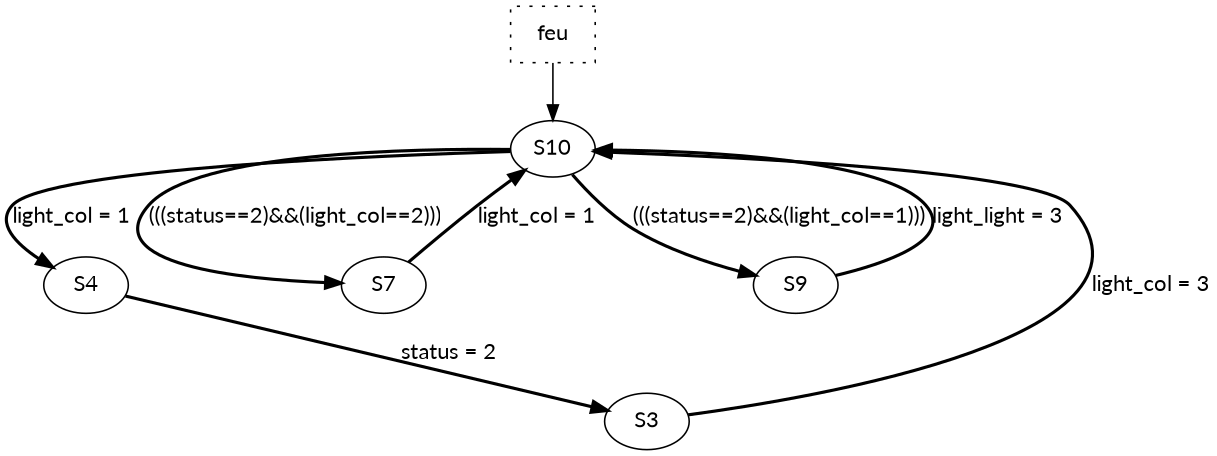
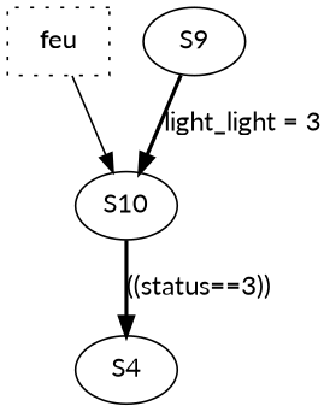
  digraph {
    fontname=Lato
    node [fontname=Lato]
    edge [fontname=Lato color=black style=bold]
    n1 [label=feu shape=box style=dotted]
    S10
    n3 [label=S4]
-   S7
    S9
-   S3
    n1 -> S10 [color="" style=""]
-   S10 -> n3 [label="light_col = 1"]
-   S10 -> S7 [label="(((status==2)&&(light_col==2)))"]
-   S10 -> S9 [label="(((status==2)&&(light_col==1)))"]
-   n3 -> S3 [label="status = 2"]
-   S7 -> S10 [label="light_col = 1"]
+   S10 -> n3 [label="((status==3))"]
    S9 -> S10 [label="light_light = 3"]
-   S3 -> S10 [label="light_col = 3"]
  }
